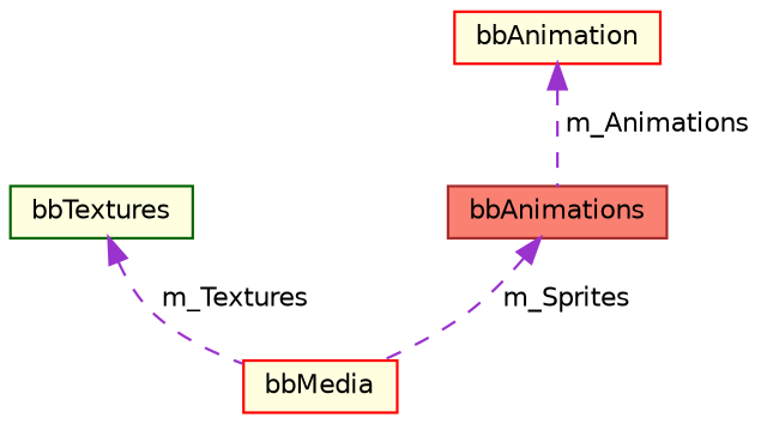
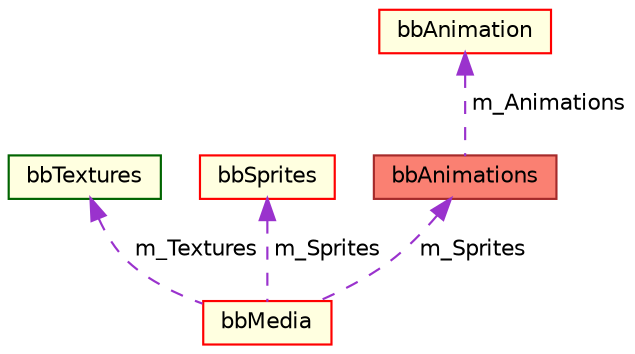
  digraph {
    node [color=red fillcolor=lightyellow fontname=Helvetica fontsize=10 shape=record style=filled]
    edge [color=darkorchid3 dir=back fontname=Helvetica fontsize=10 labelfontname=Helvetica labelfontsize=10 style=dashed]
    n1 [fontcolor=black height=0.2 label=bbMedia width=0.4]
    n2 [color=darkgreen height=0.2 label=bbTextures width=0.4]
+   n3 [height=0.2 label=bbSprites width=0.4]
    n4 [color=brown fillcolor=salmon height=0.2 label=bbAnimations width=0.4]
    n5 [height=0.2 label=bbAnimation width=0.4]
    n2 -> n1 [label=" m_Textures"]
+   n3 -> n1 [label=" m_Sprites"]
    n4 -> n1 [label=" m_Sprites"]
    n5 -> n4 [label=" m_Animations"]
  }
